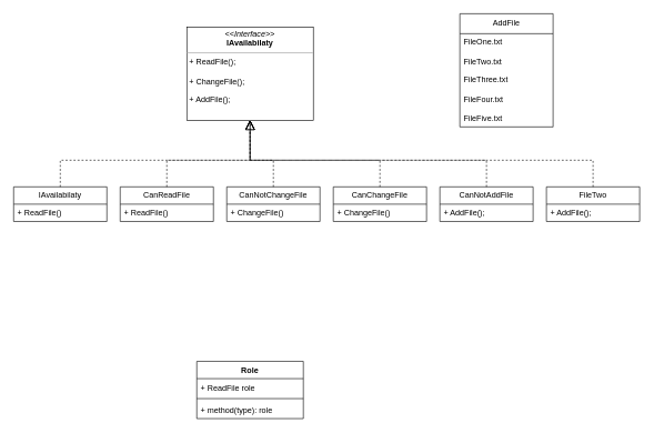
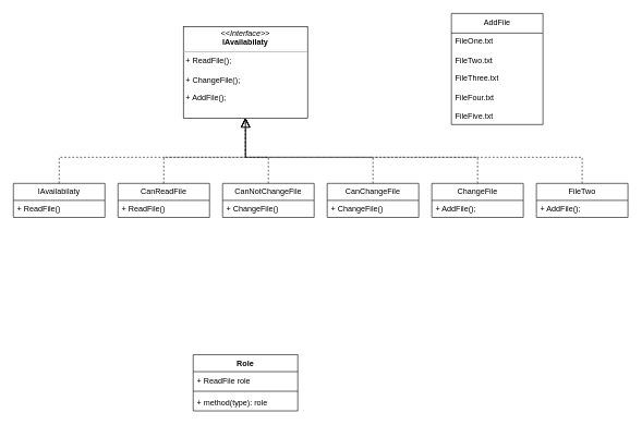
  <mxCell id="0" />
  <mxCell id="1" parent="0" />
  <mxCell id="2" value="Role" style="swimlane;fontStyle=1;align=center;verticalAlign=top;childLayout=stackLayout;horizontal=1;startSize=26;horizontalStack=0;resizeParent=1;resizeParentMax=0;resizeLast=0;collapsible=1;marginBottom=0;whiteSpace=wrap;html=1;" vertex="1" parent="1"><mxGeometry x="295" y="542" width="160" height="86" as="geometry" /></mxCell>
  <mxCell id="3" value="+ ReadFile role" style="text;strokeColor=none;fillColor=none;align=left;verticalAlign=top;spacingLeft=4;spacingRight=4;overflow=hidden;rotatable=0;points=[[0,0.5],[1,0.5]];portConstraint=eastwest;whiteSpace=wrap;html=1;" vertex="1" parent="2"><mxGeometry y="26" width="160" height="26" as="geometry" /></mxCell>
  <mxCell id="4" value="" style="line;strokeWidth=1;fillColor=none;align=left;verticalAlign=middle;spacingTop=-1;spacingLeft=3;spacingRight=3;rotatable=0;labelPosition=right;points=[];portConstraint=eastwest;strokeColor=inherit;" vertex="1" parent="2"><mxGeometry y="52" width="160" height="8" as="geometry" /></mxCell>
  <mxCell id="5" value="+ method(type): role" style="text;strokeColor=none;fillColor=none;align=left;verticalAlign=top;spacingLeft=4;spacingRight=4;overflow=hidden;rotatable=0;points=[[0,0.5],[1,0.5]];portConstraint=eastwest;whiteSpace=wrap;html=1;" vertex="1" parent="2"><mxGeometry y="60" width="160" height="26" as="geometry" /></mxCell>
  <mxCell id="6" value="&lt;p style=&quot;margin:0px;margin-top:4px;text-align:center;&quot;&gt;&lt;i&gt;&amp;lt;&amp;lt;Interface&amp;gt;&amp;gt;&lt;/i&gt;&lt;br&gt;&lt;b&gt;IAvailabilaty&lt;/b&gt;&lt;/p&gt;&lt;hr size=&quot;1&quot;&gt;&lt;p style=&quot;margin:0px;margin-left:4px;&quot;&gt;+ ReadFile();&lt;br&gt;&lt;/p&gt;&lt;p style=&quot;margin:0px;margin-left:4px;&quot;&gt;&lt;br&gt;&lt;/p&gt;&lt;p style=&quot;margin:0px;margin-left:4px;&quot;&gt;+ ChangeFile();&lt;/p&gt;&lt;p style=&quot;margin:0px;margin-left:4px;&quot;&gt;&lt;br&gt;&lt;/p&gt;&lt;p style=&quot;margin:0px;margin-left:4px;&quot;&gt;+ AddFile();&lt;/p&gt;" style="verticalAlign=top;align=left;overflow=fill;fontSize=12;fontFamily=Helvetica;html=1;whiteSpace=wrap;" vertex="1" parent="1"><mxGeometry x="280" y="40" width="190" height="140" as="geometry" /></mxCell>
  <mxCell id="7" value="IAvailabilaty" style="swimlane;fontStyle=0;childLayout=stackLayout;horizontal=1;startSize=26;fillColor=none;horizontalStack=0;resizeParent=1;resizeParentMax=0;resizeLast=0;collapsible=1;marginBottom=0;whiteSpace=wrap;html=1;" vertex="1" parent="1"><mxGeometry x="20" y="280" width="140" height="52" as="geometry" /></mxCell>
  <mxCell id="8" value="+ ReadFile()" style="text;strokeColor=none;fillColor=none;align=left;verticalAlign=top;spacingLeft=4;spacingRight=4;overflow=hidden;rotatable=0;points=[[0,0.5],[1,0.5]];portConstraint=eastwest;whiteSpace=wrap;html=1;" vertex="1" parent="7"><mxGeometry y="26" width="140" height="26" as="geometry" /></mxCell>
  <mxCell id="9" value="" style="endArrow=open;endSize=12;dashed=1;html=1;rounded=0;exitX=0.5;exitY=0;exitDx=0;exitDy=0;entryX=0.5;entryY=1;entryDx=0;entryDy=0;" edge="1" parent="1" source="7" target="6"><mxGeometry x="0.0" width="160" relative="1" as="geometry"><mxPoint x="190" y="260" as="sourcePoint" /><mxPoint x="350" y="260" as="targetPoint" /><Array as="points"><mxPoint x="90" y="240" /><mxPoint x="375" y="240" /></Array><mxPoint as="offset" /></mxGeometry></mxCell>
  <mxCell id="10" value="CanReadFile" style="swimlane;fontStyle=0;childLayout=stackLayout;horizontal=1;startSize=26;fillColor=none;horizontalStack=0;resizeParent=1;resizeParentMax=0;resizeLast=0;collapsible=1;marginBottom=0;whiteSpace=wrap;html=1;" vertex="1" parent="1"><mxGeometry x="180" y="280" width="140" height="52" as="geometry" /></mxCell>
  <mxCell id="11" value="+ ReadFile()" style="text;strokeColor=none;fillColor=none;align=left;verticalAlign=top;spacingLeft=4;spacingRight=4;overflow=hidden;rotatable=0;points=[[0,0.5],[1,0.5]];portConstraint=eastwest;whiteSpace=wrap;html=1;" vertex="1" parent="10"><mxGeometry y="26" width="140" height="26" as="geometry" /></mxCell>
  <mxCell id="12" value="" style="endArrow=open;endSize=12;dashed=1;html=1;rounded=0;exitX=0.5;exitY=0;exitDx=0;exitDy=0;" edge="1" parent="1" source="10"><mxGeometry x="-0.022" width="160" relative="1" as="geometry"><mxPoint x="310" y="390" as="sourcePoint" /><mxPoint x="375" y="180" as="targetPoint" /><Array as="points"><mxPoint x="250" y="240" /><mxPoint x="375" y="240" /></Array><mxPoint as="offset" /></mxGeometry></mxCell>
  <mxCell id="13" value="CanNotChangeFile" style="swimlane;fontStyle=0;childLayout=stackLayout;horizontal=1;startSize=26;fillColor=none;horizontalStack=0;resizeParent=1;resizeParentMax=0;resizeLast=0;collapsible=1;marginBottom=0;whiteSpace=wrap;html=1;" vertex="1" parent="1"><mxGeometry x="340" y="280" width="140" height="52" as="geometry" /></mxCell>
  <mxCell id="14" value="+ ChangeFile()" style="text;strokeColor=none;fillColor=none;align=left;verticalAlign=top;spacingLeft=4;spacingRight=4;overflow=hidden;rotatable=0;points=[[0,0.5],[1,0.5]];portConstraint=eastwest;whiteSpace=wrap;html=1;" vertex="1" parent="13"><mxGeometry y="26" width="140" height="26" as="geometry" /></mxCell>
  <mxCell id="15" value="CanChangeFile" style="swimlane;fontStyle=0;childLayout=stackLayout;horizontal=1;startSize=26;fillColor=none;horizontalStack=0;resizeParent=1;resizeParentMax=0;resizeLast=0;collapsible=1;marginBottom=0;whiteSpace=wrap;html=1;" vertex="1" parent="1"><mxGeometry x="500" y="280" width="140" height="52" as="geometry" /></mxCell>
  <mxCell id="16" value="+ ChangeFile()" style="text;strokeColor=none;fillColor=none;align=left;verticalAlign=top;spacingLeft=4;spacingRight=4;overflow=hidden;rotatable=0;points=[[0,0.5],[1,0.5]];portConstraint=eastwest;whiteSpace=wrap;html=1;" vertex="1" parent="15"><mxGeometry y="26" width="140" height="26" as="geometry" /></mxCell>
  <mxCell id="17" value="" style="endArrow=open;endSize=12;dashed=1;html=1;rounded=0;exitX=0.5;exitY=0;exitDx=0;exitDy=0;entryX=0.5;entryY=1;entryDx=0;entryDy=0;" edge="1" parent="1" source="13" target="6"><mxGeometry width="160" relative="1" as="geometry"><mxPoint x="400" y="220" as="sourcePoint" /><mxPoint x="560" y="220" as="targetPoint" /><Array as="points"><mxPoint x="410" y="240" /><mxPoint x="375" y="240" /></Array></mxGeometry></mxCell>
  <mxCell id="18" value="" style="endArrow=block;dashed=1;endFill=0;endSize=12;html=1;rounded=0;exitX=0.5;exitY=0;exitDx=0;exitDy=0;entryX=0.5;entryY=1;entryDx=0;entryDy=0;" edge="1" parent="1" source="15" target="6"><mxGeometry width="160" relative="1" as="geometry"><mxPoint x="450" y="220" as="sourcePoint" /><mxPoint x="400" y="200" as="targetPoint" /><Array as="points"><mxPoint x="570" y="240" /><mxPoint x="375" y="240" /></Array></mxGeometry></mxCell>
- <mxCell id="19" value="CanNotAddFile" style="swimlane;fontStyle=0;childLayout=stackLayout;horizontal=1;startSize=26;fillColor=none;horizontalStack=0;resizeParent=1;resizeParentMax=0;resizeLast=0;collapsible=1;marginBottom=0;whiteSpace=wrap;html=1;" vertex="1" parent="1"><mxGeometry x="660" y="280" width="140" height="52" as="geometry" /></mxCell>
+ <mxCell id="19" value="ChangeFile" style="swimlane;fontStyle=0;childLayout=stackLayout;horizontal=1;startSize=26;fillColor=none;horizontalStack=0;resizeParent=1;resizeParentMax=0;resizeLast=0;collapsible=1;marginBottom=0;whiteSpace=wrap;html=1;" vertex="1" parent="1"><mxGeometry x="660" y="280" width="140" height="52" as="geometry" /></mxCell>
  <mxCell id="20" value="+ AddFile();" style="text;strokeColor=none;fillColor=none;align=left;verticalAlign=top;spacingLeft=4;spacingRight=4;overflow=hidden;rotatable=0;points=[[0,0.5],[1,0.5]];portConstraint=eastwest;whiteSpace=wrap;html=1;" vertex="1" parent="19"><mxGeometry y="26" width="140" height="26" as="geometry" /></mxCell>
  <mxCell id="21" value="FileTwo" style="swimlane;fontStyle=0;childLayout=stackLayout;horizontal=1;startSize=26;fillColor=none;horizontalStack=0;resizeParent=1;resizeParentMax=0;resizeLast=0;collapsible=1;marginBottom=0;whiteSpace=wrap;html=1;" vertex="1" parent="1"><mxGeometry x="820" y="280" width="140" height="52" as="geometry" /></mxCell>
  <mxCell id="22" value="+ AddFile();" style="text;strokeColor=none;fillColor=none;align=left;verticalAlign=top;spacingLeft=4;spacingRight=4;overflow=hidden;rotatable=0;points=[[0,0.5],[1,0.5]];portConstraint=eastwest;whiteSpace=wrap;html=1;" vertex="1" parent="21"><mxGeometry y="26" width="140" height="26" as="geometry" /></mxCell>
  <mxCell id="23" value="" style="endArrow=open;endSize=12;dashed=1;html=1;rounded=0;exitX=0.5;exitY=0;exitDx=0;exitDy=0;entryX=0.5;entryY=1;entryDx=0;entryDy=0;" edge="1" parent="1" source="19" target="6"><mxGeometry width="160" relative="1" as="geometry"><mxPoint x="660" y="190" as="sourcePoint" /><mxPoint x="820" y="190" as="targetPoint" /><Array as="points"><mxPoint x="730" y="240" /><mxPoint x="375" y="240" /></Array></mxGeometry></mxCell>
  <mxCell id="24" value="" style="endArrow=block;dashed=1;endFill=0;endSize=12;html=1;rounded=0;exitX=0.5;exitY=0;exitDx=0;exitDy=0;entryX=0.5;entryY=1;entryDx=0;entryDy=0;" edge="1" parent="1" source="21" target="6"><mxGeometry width="160" relative="1" as="geometry"><mxPoint x="780" y="120" as="sourcePoint" /><mxPoint x="430" y="200" as="targetPoint" /><Array as="points"><mxPoint x="890" y="240" /><mxPoint x="375" y="240" /></Array></mxGeometry></mxCell>
  <mxCell id="25" value="AddFile" style="swimlane;fontStyle=0;childLayout=stackLayout;horizontal=1;startSize=30;horizontalStack=0;resizeParent=1;resizeParentMax=0;resizeLast=0;collapsible=1;marginBottom=0;whiteSpace=wrap;html=1;" vertex="1" parent="1"><mxGeometry x="690" y="20" width="140" height="170" as="geometry" /></mxCell>
  <mxCell id="26" value="FileOne.txt&lt;br&gt;&lt;br&gt;FileTwo.txt&lt;br&gt;&lt;br&gt;FileThree.txt&lt;br&gt;&lt;br&gt;FileFour.txt&lt;br&gt;&lt;br&gt;FileFive.txt" style="text;strokeColor=none;fillColor=none;align=left;verticalAlign=middle;spacingLeft=4;spacingRight=4;overflow=hidden;points=[[0,0.5],[1,0.5]];portConstraint=eastwest;rotatable=0;whiteSpace=wrap;html=1;" vertex="1" parent="25"><mxGeometry y="30" width="140" height="140" as="geometry" /></mxCell>
